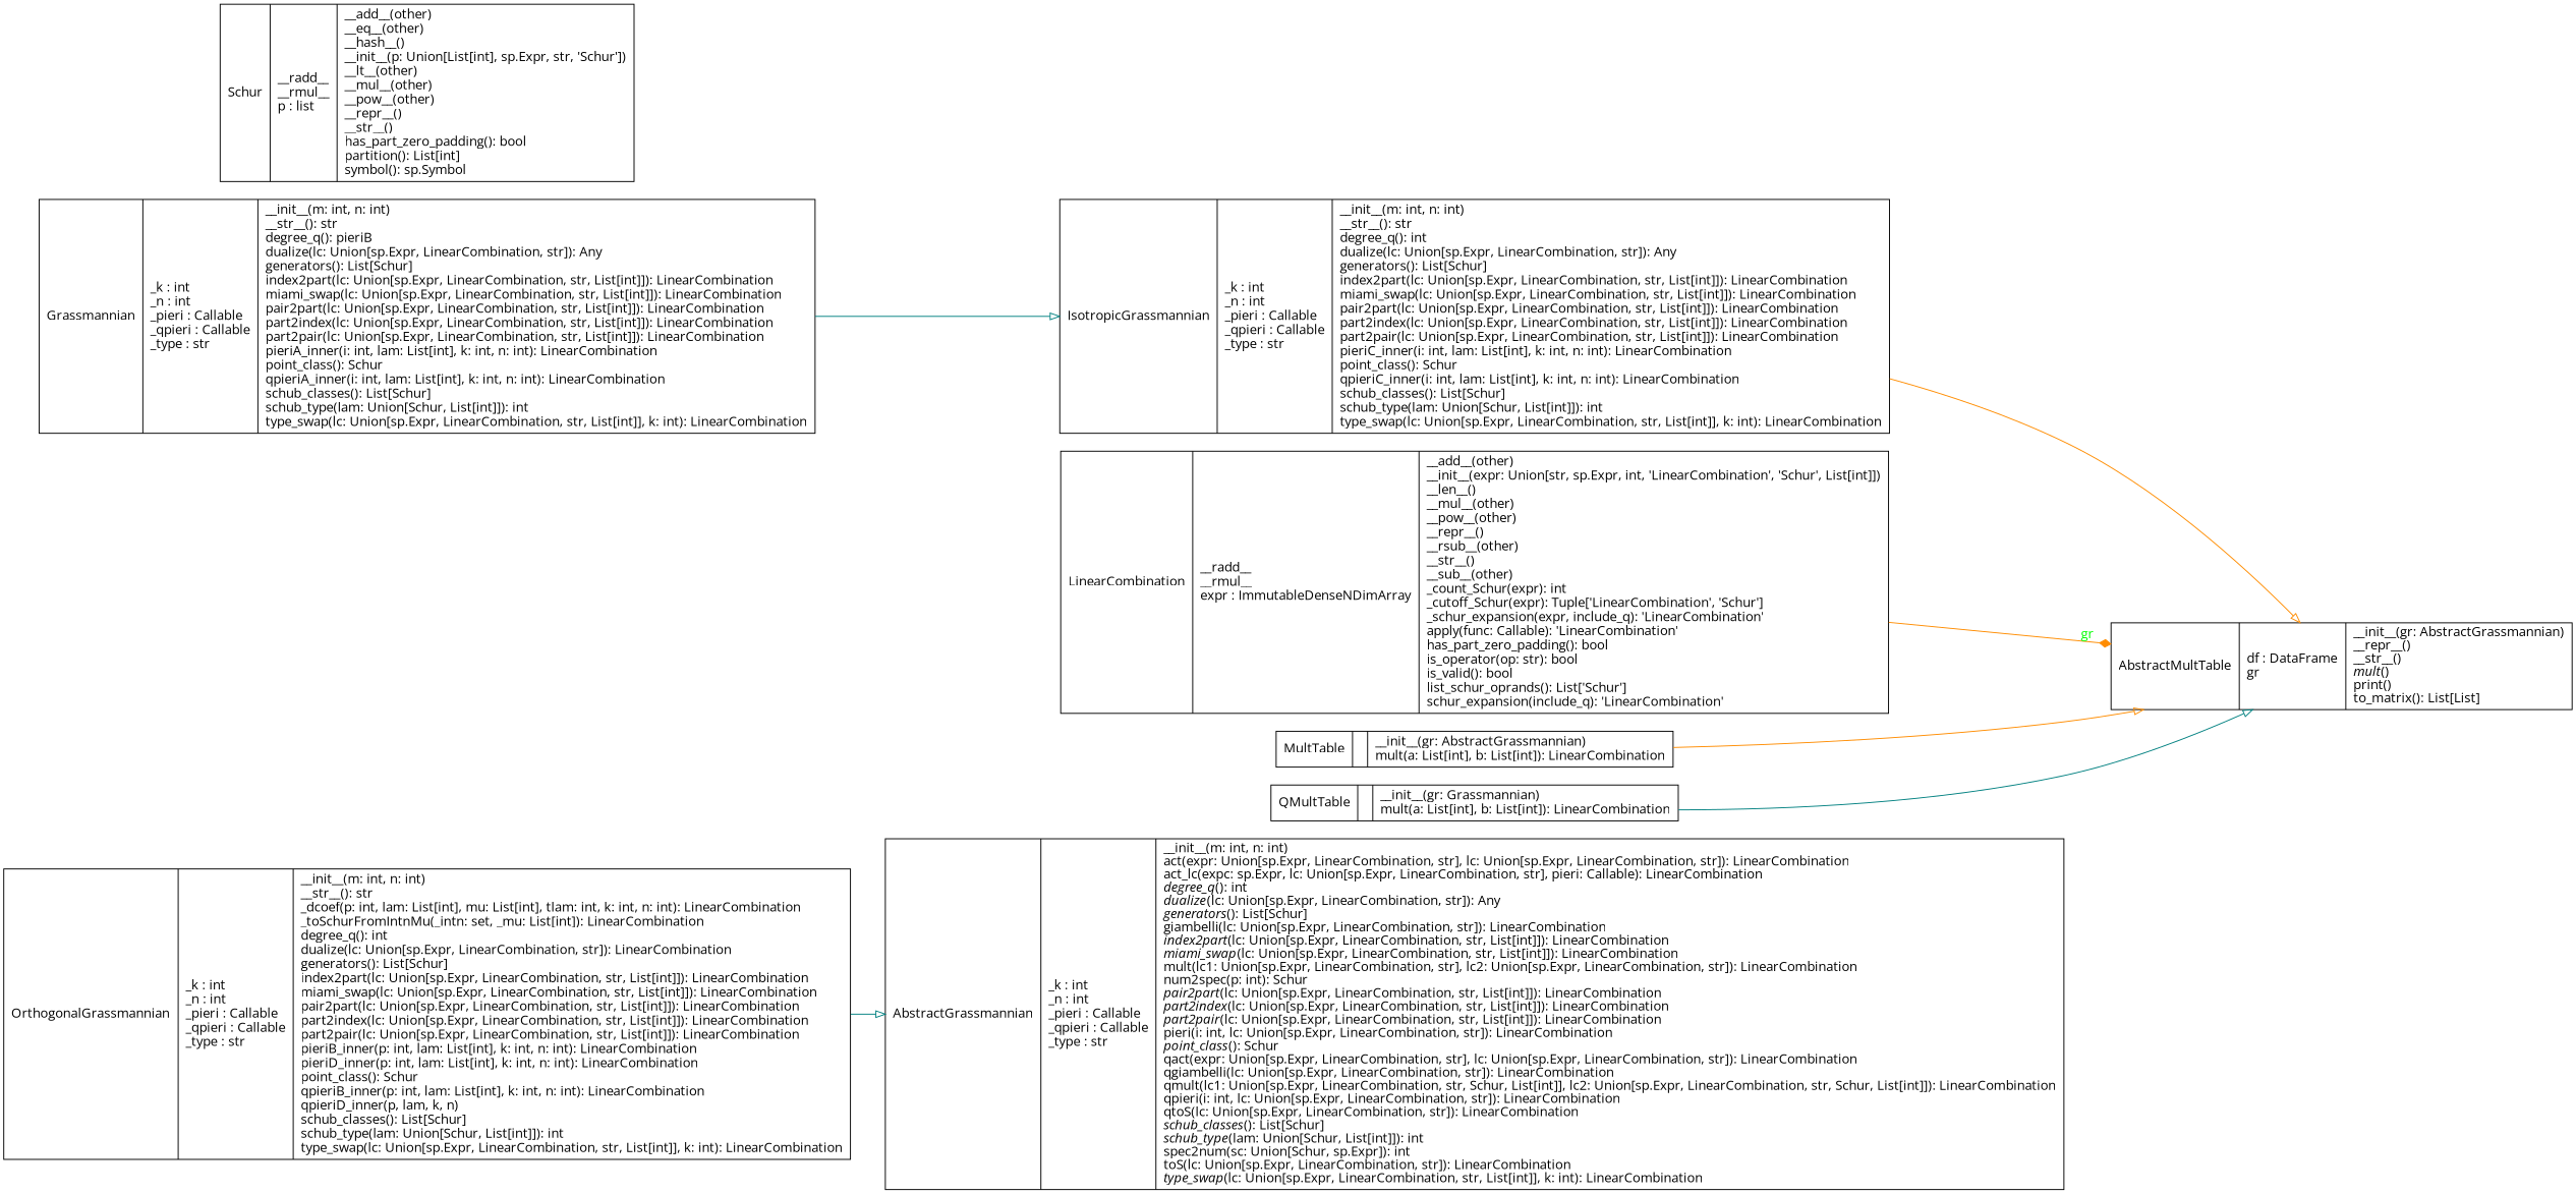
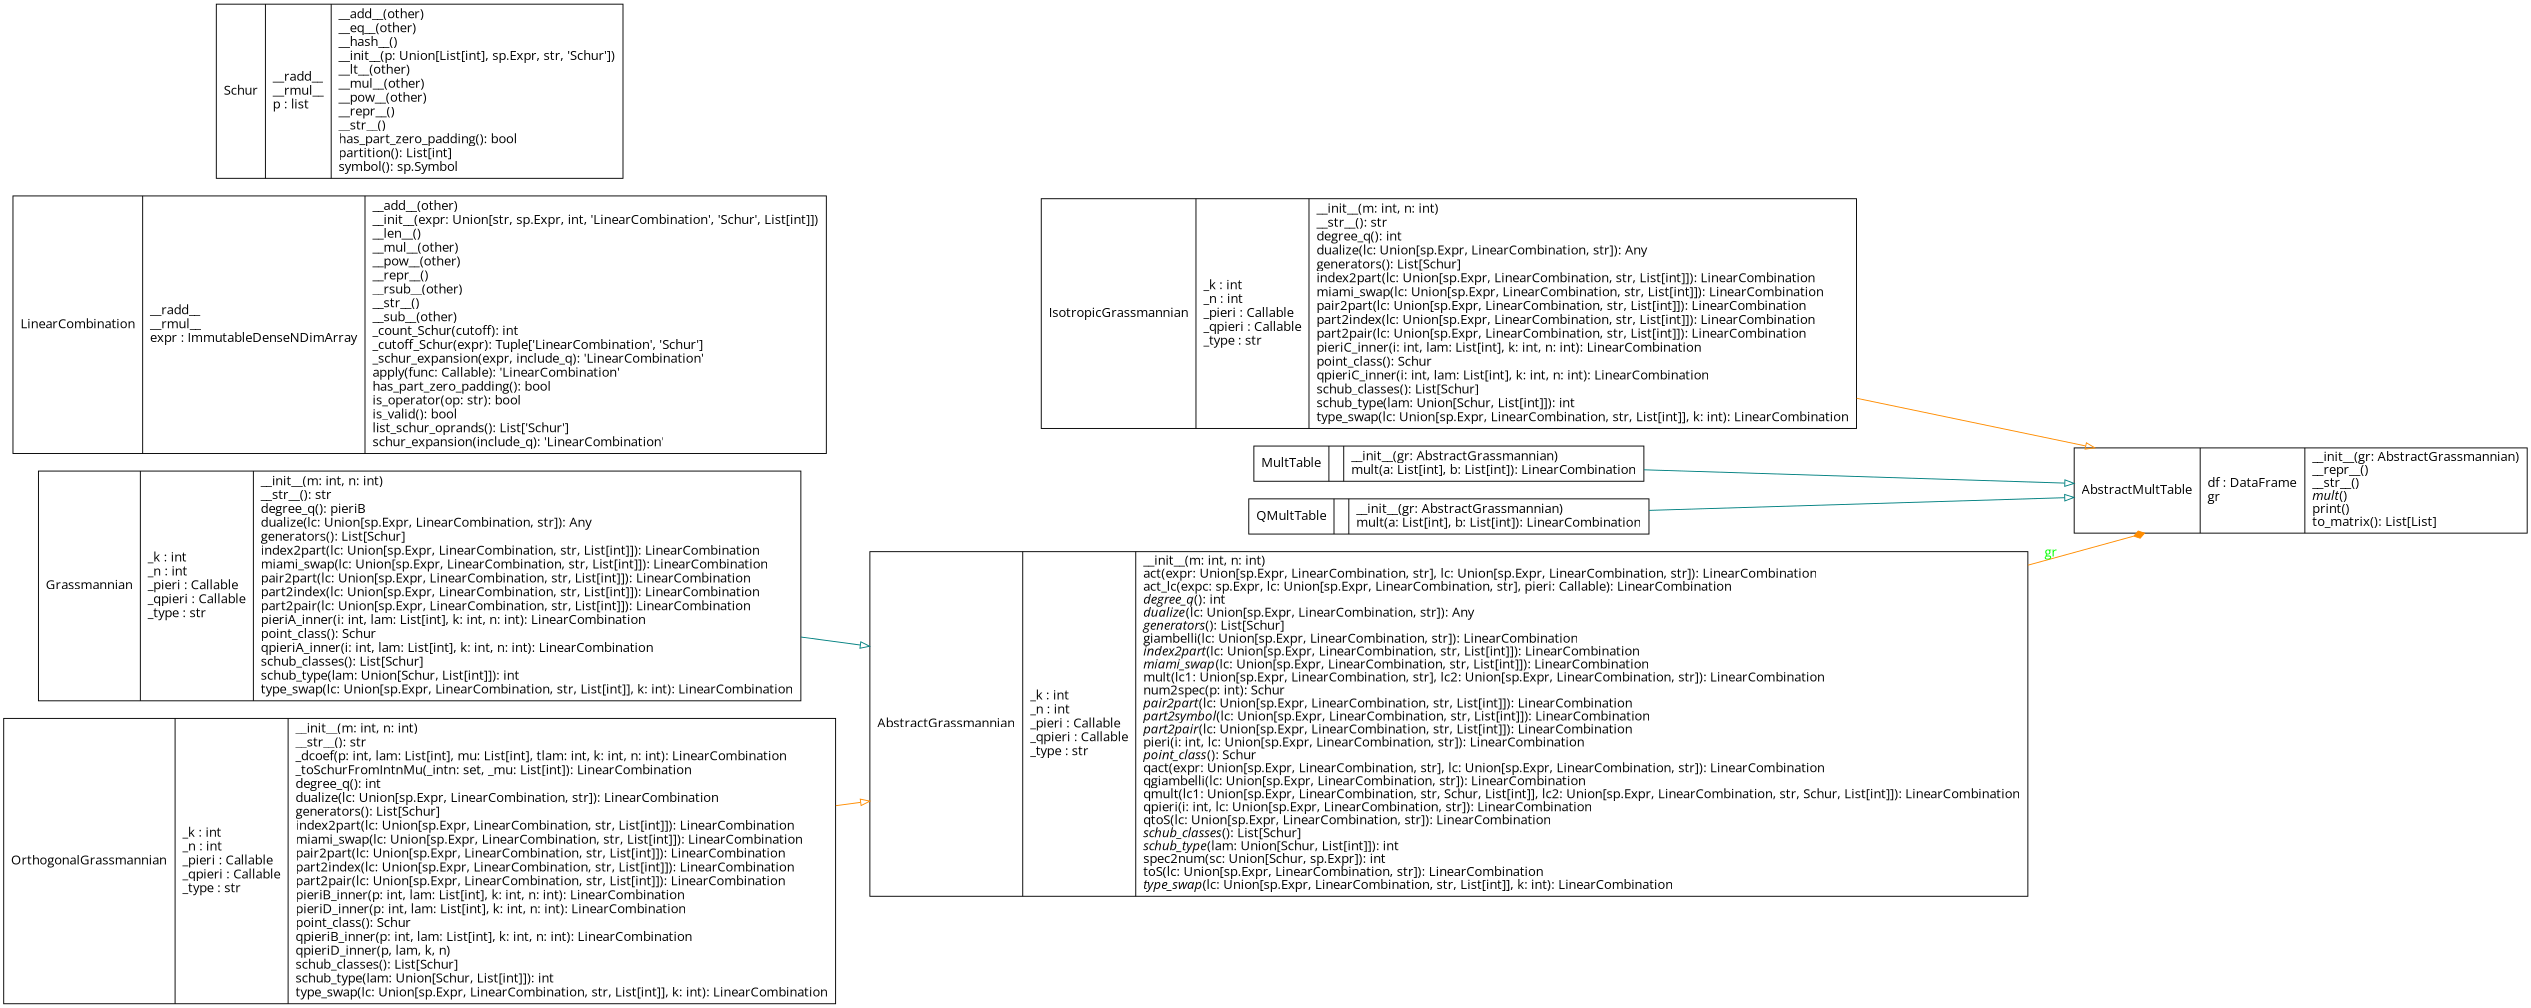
  digraph {
    fontname="Open Sans"
    rankdir=LR
    node [color=black fontcolor=black fontname="Open Sans" shape=record style=solid]
    edge [arrowhead=empty arrowtail=none color=darkorange fontname="Open Sans"]
-   n1 [label=<{AbstractGrassmannian|_k : int<br ALIGN="LEFT"/>_n : int<br ALIGN="LEFT"/>_pieri : Callable<br ALIGN="LEFT"/>_qpieri : Callable<br ALIGN="LEFT"/>_type : str<br ALIGN="LEFT"/>|__init__(m: int, n: int)<br ALIGN="LEFT"/>act(expr: Union[sp.Expr, LinearCombination, str], lc: Union[sp.Expr, LinearCombination, str]): LinearCombination<br ALIGN="LEFT"/>act_lc(expc: sp.Expr, lc: Union[sp.Expr, LinearCombination, str], pieri: Callable): LinearCombination<br ALIGN="LEFT"/><I>degree_q</I>(): int<br ALIGN="LEFT"/><I>dualize</I>(lc: Union[sp.Expr, LinearCombination, str]): Any<br ALIGN="LEFT"/><I>generators</I>(): List[Schur]<br ALIGN="LEFT"/>giambelli(lc: Union[sp.Expr, LinearCombination, str]): LinearCombination<br ALIGN="LEFT"/><I>index2part</I>(lc: Union[sp.Expr, LinearCombination, str, List[int]]): LinearCombination<br ALIGN="LEFT"/><I>miami_swap</I>(lc: Union[sp.Expr, LinearCombination, str, List[int]]): LinearCombination<br ALIGN="LEFT"/>mult(lc1: Union[sp.Expr, LinearCombination, str], lc2: Union[sp.Expr, LinearCombination, str]): LinearCombination<br ALIGN="LEFT"/>num2spec(p: int): Schur<br ALIGN="LEFT"/><I>pair2part</I>(lc: Union[sp.Expr, LinearCombination, str, List[int]]): LinearCombination<br ALIGN="LEFT"/><I>part2index</I>(lc: Union[sp.Expr, LinearCombination, str, List[int]]): LinearCombination<br ALIGN="LEFT"/><I>part2pair</I>(lc: Union[sp.Expr, LinearCombination, str, List[int]]): LinearCombination<br ALIGN="LEFT"/>pieri(i: int, lc: Union[sp.Expr, LinearCombination, str]): LinearCombination<br ALIGN="LEFT"/><I>point_class</I>(): Schur<br ALIGN="LEFT"/>qact(expr: Union[sp.Expr, LinearCombination, str], lc: Union[sp.Expr, LinearCombination, str]): LinearCombination<br ALIGN="LEFT"/>qgiambelli(lc: Union[sp.Expr, LinearCombination, str]): LinearCombination<br ALIGN="LEFT"/>qmult(lc1: Union[sp.Expr, LinearCombination, str, Schur, List[int]], lc2: Union[sp.Expr, LinearCombination, str, Schur, List[int]]): LinearCombination<br ALIGN="LEFT"/>qpieri(i: int, lc: Union[sp.Expr, LinearCombination, str]): LinearCombination<br ALIGN="LEFT"/>qtoS(lc: Union[sp.Expr, LinearCombination, str]): LinearCombination<br ALIGN="LEFT"/><I>schub_classes</I>(): List[Schur]<br ALIGN="LEFT"/><I>schub_type</I>(lam: Union[Schur, List[int]]): int<br ALIGN="LEFT"/>spec2num(sc: Union[Schur, sp.Expr]): int<br ALIGN="LEFT"/>toS(lc: Union[sp.Expr, LinearCombination, str]): LinearCombination<br ALIGN="LEFT"/><I>type_swap</I>(lc: Union[sp.Expr, LinearCombination, str, List[int]], k: int): LinearCombination<br ALIGN="LEFT"/>}>]
+   n1 [label=<{AbstractGrassmannian|_k : int<br ALIGN="LEFT"/>_n : int<br ALIGN="LEFT"/>_pieri : Callable<br ALIGN="LEFT"/>_qpieri : Callable<br ALIGN="LEFT"/>_type : str<br ALIGN="LEFT"/>|__init__(m: int, n: int)<br ALIGN="LEFT"/>act(expr: Union[sp.Expr, LinearCombination, str], lc: Union[sp.Expr, LinearCombination, str]): LinearCombination<br ALIGN="LEFT"/>act_lc(expc: sp.Expr, lc: Union[sp.Expr, LinearCombination, str], pieri: Callable): LinearCombination<br ALIGN="LEFT"/><I>degree_q</I>(): int<br ALIGN="LEFT"/><I>dualize</I>(lc: Union[sp.Expr, LinearCombination, str]): Any<br ALIGN="LEFT"/><I>generators</I>(): List[Schur]<br ALIGN="LEFT"/>giambelli(lc: Union[sp.Expr, LinearCombination, str]): LinearCombination<br ALIGN="LEFT"/><I>index2part</I>(lc: Union[sp.Expr, LinearCombination, str, List[int]]): LinearCombination<br ALIGN="LEFT"/><I>miami_swap</I>(lc: Union[sp.Expr, LinearCombination, str, List[int]]): LinearCombination<br ALIGN="LEFT"/>mult(lc1: Union[sp.Expr, LinearCombination, str], lc2: Union[sp.Expr, LinearCombination, str]): LinearCombination<br ALIGN="LEFT"/>num2spec(p: int): Schur<br ALIGN="LEFT"/><I>pair2part</I>(lc: Union[sp.Expr, LinearCombination, str, List[int]]): LinearCombination<br ALIGN="LEFT"/><I>part2symbol</I>(lc: Union[sp.Expr, LinearCombination, str, List[int]]): LinearCombination<br ALIGN="LEFT"/><I>part2pair</I>(lc: Union[sp.Expr, LinearCombination, str, List[int]]): LinearCombination<br ALIGN="LEFT"/>pieri(i: int, lc: Union[sp.Expr, LinearCombination, str]): LinearCombination<br ALIGN="LEFT"/><I>point_class</I>(): Schur<br ALIGN="LEFT"/>qact(expr: Union[sp.Expr, LinearCombination, str], lc: Union[sp.Expr, LinearCombination, str]): LinearCombination<br ALIGN="LEFT"/>qgiambelli(lc: Union[sp.Expr, LinearCombination, str]): LinearCombination<br ALIGN="LEFT"/>qmult(lc1: Union[sp.Expr, LinearCombination, str, Schur, List[int]], lc2: Union[sp.Expr, LinearCombination, str, Schur, List[int]]): LinearCombination<br ALIGN="LEFT"/>qpieri(i: int, lc: Union[sp.Expr, LinearCombination, str]): LinearCombination<br ALIGN="LEFT"/>qtoS(lc: Union[sp.Expr, LinearCombination, str]): LinearCombination<br ALIGN="LEFT"/><I>schub_classes</I>(): List[Schur]<br ALIGN="LEFT"/><I>schub_type</I>(lam: Union[Schur, List[int]]): int<br ALIGN="LEFT"/>spec2num(sc: Union[Schur, sp.Expr]): int<br ALIGN="LEFT"/>toS(lc: Union[sp.Expr, LinearCombination, str]): LinearCombination<br ALIGN="LEFT"/><I>type_swap</I>(lc: Union[sp.Expr, LinearCombination, str, List[int]], k: int): LinearCombination<br ALIGN="LEFT"/>}>]
    n2 [label=<{AbstractMultTable|df : DataFrame<br ALIGN="LEFT"/>gr<br ALIGN="LEFT"/>|__init__(gr: AbstractGrassmannian)<br ALIGN="LEFT"/>__repr__()<br ALIGN="LEFT"/>__str__()<br ALIGN="LEFT"/><I>mult</I>()<br ALIGN="LEFT"/>print()<br ALIGN="LEFT"/>to_matrix(): List[List]<br ALIGN="LEFT"/>}>]
    n3 [label=<{Grassmannian|_k : int<br ALIGN="LEFT"/>_n : int<br ALIGN="LEFT"/>_pieri : Callable<br ALIGN="LEFT"/>_qpieri : Callable<br ALIGN="LEFT"/>_type : str<br ALIGN="LEFT"/>|__init__(m: int, n: int)<br ALIGN="LEFT"/>__str__(): str<br ALIGN="LEFT"/>degree_q(): pieriB<br ALIGN="LEFT"/>dualize(lc: Union[sp.Expr, LinearCombination, str]): Any<br ALIGN="LEFT"/>generators(): List[Schur]<br ALIGN="LEFT"/>index2part(lc: Union[sp.Expr, LinearCombination, str, List[int]]): LinearCombination<br ALIGN="LEFT"/>miami_swap(lc: Union[sp.Expr, LinearCombination, str, List[int]]): LinearCombination<br ALIGN="LEFT"/>pair2part(lc: Union[sp.Expr, LinearCombination, str, List[int]]): LinearCombination<br ALIGN="LEFT"/>part2index(lc: Union[sp.Expr, LinearCombination, str, List[int]]): LinearCombination<br ALIGN="LEFT"/>part2pair(lc: Union[sp.Expr, LinearCombination, str, List[int]]): LinearCombination<br ALIGN="LEFT"/>pieriA_inner(i: int, lam: List[int], k: int, n: int): LinearCombination<br ALIGN="LEFT"/>point_class(): Schur<br ALIGN="LEFT"/>qpieriA_inner(i: int, lam: List[int], k: int, n: int): LinearCombination<br ALIGN="LEFT"/>schub_classes(): List[Schur]<br ALIGN="LEFT"/>schub_type(lam: Union[Schur, List[int]]): int<br ALIGN="LEFT"/>type_swap(lc: Union[sp.Expr, LinearCombination, str, List[int]], k: int): LinearCombination<br ALIGN="LEFT"/>}>]
    n4 [label=<{IsotropicGrassmannian|_k : int<br ALIGN="LEFT"/>_n : int<br ALIGN="LEFT"/>_pieri : Callable<br ALIGN="LEFT"/>_qpieri : Callable<br ALIGN="LEFT"/>_type : str<br ALIGN="LEFT"/>|__init__(m: int, n: int)<br ALIGN="LEFT"/>__str__(): str<br ALIGN="LEFT"/>degree_q(): int<br ALIGN="LEFT"/>dualize(lc: Union[sp.Expr, LinearCombination, str]): Any<br ALIGN="LEFT"/>generators(): List[Schur]<br ALIGN="LEFT"/>index2part(lc: Union[sp.Expr, LinearCombination, str, List[int]]): LinearCombination<br ALIGN="LEFT"/>miami_swap(lc: Union[sp.Expr, LinearCombination, str, List[int]]): LinearCombination<br ALIGN="LEFT"/>pair2part(lc: Union[sp.Expr, LinearCombination, str, List[int]]): LinearCombination<br ALIGN="LEFT"/>part2index(lc: Union[sp.Expr, LinearCombination, str, List[int]]): LinearCombination<br ALIGN="LEFT"/>part2pair(lc: Union[sp.Expr, LinearCombination, str, List[int]]): LinearCombination<br ALIGN="LEFT"/>pieriC_inner(i: int, lam: List[int], k: int, n: int): LinearCombination<br ALIGN="LEFT"/>point_class(): Schur<br ALIGN="LEFT"/>qpieriC_inner(i: int, lam: List[int], k: int, n: int): LinearCombination<br ALIGN="LEFT"/>schub_classes(): List[Schur]<br ALIGN="LEFT"/>schub_type(lam: Union[Schur, List[int]]): int<br ALIGN="LEFT"/>type_swap(lc: Union[sp.Expr, LinearCombination, str, List[int]], k: int): LinearCombination<br ALIGN="LEFT"/>}>]
-   n5 [label=<{LinearCombination|__radd__<br ALIGN="LEFT"/>__rmul__<br ALIGN="LEFT"/>expr : ImmutableDenseNDimArray<br ALIGN="LEFT"/>|__add__(other)<br ALIGN="LEFT"/>__init__(expr: Union[str, sp.Expr, int, 'LinearCombination', 'Schur', List[int]])<br ALIGN="LEFT"/>__len__()<br ALIGN="LEFT"/>__mul__(other)<br ALIGN="LEFT"/>__pow__(other)<br ALIGN="LEFT"/>__repr__()<br ALIGN="LEFT"/>__rsub__(other)<br ALIGN="LEFT"/>__str__()<br ALIGN="LEFT"/>__sub__(other)<br ALIGN="LEFT"/>_count_Schur(expr): int<br ALIGN="LEFT"/>_cutoff_Schur(expr): Tuple['LinearCombination', 'Schur']<br ALIGN="LEFT"/>_schur_expansion(expr, include_q): 'LinearCombination'<br ALIGN="LEFT"/>apply(func: Callable): 'LinearCombination'<br ALIGN="LEFT"/>has_part_zero_padding(): bool<br ALIGN="LEFT"/>is_operator(op: str): bool<br ALIGN="LEFT"/>is_valid(): bool<br ALIGN="LEFT"/>list_schur_oprands(): List['Schur']<br ALIGN="LEFT"/>schur_expansion(include_q): 'LinearCombination'<br ALIGN="LEFT"/>}>]
+   n5 [label=<{LinearCombination|__radd__<br ALIGN="LEFT"/>__rmul__<br ALIGN="LEFT"/>expr : ImmutableDenseNDimArray<br ALIGN="LEFT"/>|__add__(other)<br ALIGN="LEFT"/>__init__(expr: Union[str, sp.Expr, int, 'LinearCombination', 'Schur', List[int]])<br ALIGN="LEFT"/>__len__()<br ALIGN="LEFT"/>__mul__(other)<br ALIGN="LEFT"/>__pow__(other)<br ALIGN="LEFT"/>__repr__()<br ALIGN="LEFT"/>__rsub__(other)<br ALIGN="LEFT"/>__str__()<br ALIGN="LEFT"/>__sub__(other)<br ALIGN="LEFT"/>_count_Schur(cutoff): int<br ALIGN="LEFT"/>_cutoff_Schur(expr): Tuple['LinearCombination', 'Schur']<br ALIGN="LEFT"/>_schur_expansion(expr, include_q): 'LinearCombination'<br ALIGN="LEFT"/>apply(func: Callable): 'LinearCombination'<br ALIGN="LEFT"/>has_part_zero_padding(): bool<br ALIGN="LEFT"/>is_operator(op: str): bool<br ALIGN="LEFT"/>is_valid(): bool<br ALIGN="LEFT"/>list_schur_oprands(): List['Schur']<br ALIGN="LEFT"/>schur_expansion(include_q): 'LinearCombination'<br ALIGN="LEFT"/>}>]
    n6 [label=<{MultTable|<br ALIGN="LEFT"/>|__init__(gr: AbstractGrassmannian)<br ALIGN="LEFT"/>mult(a: List[int], b: List[int]): LinearCombination<br ALIGN="LEFT"/>}>]
    n7 [label=<{OrthogonalGrassmannian|_k : int<br ALIGN="LEFT"/>_n : int<br ALIGN="LEFT"/>_pieri : Callable<br ALIGN="LEFT"/>_qpieri : Callable<br ALIGN="LEFT"/>_type : str<br ALIGN="LEFT"/>|__init__(m: int, n: int)<br ALIGN="LEFT"/>__str__(): str<br ALIGN="LEFT"/>_dcoef(p: int, lam: List[int], mu: List[int], tlam: int, k: int, n: int): LinearCombination<br ALIGN="LEFT"/>_toSchurFromIntnMu(_intn: set, _mu: List[int]): LinearCombination<br ALIGN="LEFT"/>degree_q(): int<br ALIGN="LEFT"/>dualize(lc: Union[sp.Expr, LinearCombination, str]): LinearCombination<br ALIGN="LEFT"/>generators(): List[Schur]<br ALIGN="LEFT"/>index2part(lc: Union[sp.Expr, LinearCombination, str, List[int]]): LinearCombination<br ALIGN="LEFT"/>miami_swap(lc: Union[sp.Expr, LinearCombination, str, List[int]]): LinearCombination<br ALIGN="LEFT"/>pair2part(lc: Union[sp.Expr, LinearCombination, str, List[int]]): LinearCombination<br ALIGN="LEFT"/>part2index(lc: Union[sp.Expr, LinearCombination, str, List[int]]): LinearCombination<br ALIGN="LEFT"/>part2pair(lc: Union[sp.Expr, LinearCombination, str, List[int]]): LinearCombination<br ALIGN="LEFT"/>pieriB_inner(p: int, lam: List[int], k: int, n: int): LinearCombination<br ALIGN="LEFT"/>pieriD_inner(p: int, lam: List[int], k: int, n: int): LinearCombination<br ALIGN="LEFT"/>point_class(): Schur<br ALIGN="LEFT"/>qpieriB_inner(p: int, lam: List[int], k: int, n: int): LinearCombination<br ALIGN="LEFT"/>qpieriD_inner(p, lam, k, n)<br ALIGN="LEFT"/>schub_classes(): List[Schur]<br ALIGN="LEFT"/>schub_type(lam: Union[Schur, List[int]]): int<br ALIGN="LEFT"/>type_swap(lc: Union[sp.Expr, LinearCombination, str, List[int]], k: int): LinearCombination<br ALIGN="LEFT"/>}>]
-   n8 [label=<{QMultTable|<br ALIGN="LEFT"/>|__init__(gr: Grassmannian)<br ALIGN="LEFT"/>mult(a: List[int], b: List[int]): LinearCombination<br ALIGN="LEFT"/>}>]
+   n8 [label=<{QMultTable|<br ALIGN="LEFT"/>|__init__(gr: AbstractGrassmannian)<br ALIGN="LEFT"/>mult(a: List[int], b: List[int]): LinearCombination<br ALIGN="LEFT"/>}>]
    n9 [label=<{Schur|__radd__<br ALIGN="LEFT"/>__rmul__<br ALIGN="LEFT"/>p : list<br ALIGN="LEFT"/>|__add__(other)<br ALIGN="LEFT"/>__eq__(other)<br ALIGN="LEFT"/>__hash__()<br ALIGN="LEFT"/>__init__(p: Union[List[int], sp.Expr, str, 'Schur'])<br ALIGN="LEFT"/>__lt__(other)<br ALIGN="LEFT"/>__mul__(other)<br ALIGN="LEFT"/>__pow__(other)<br ALIGN="LEFT"/>__repr__()<br ALIGN="LEFT"/>__str__()<br ALIGN="LEFT"/>has_part_zero_padding(): bool<br ALIGN="LEFT"/>partition(): List[int]<br ALIGN="LEFT"/>symbol(): sp.Symbol<br ALIGN="LEFT"/>}>]
-   n5 -> n2 [arrowhead=diamond fontcolor=green label=gr style=solid]
-   n3 -> n4 [color=teal]
+   n1 -> n2 [arrowhead=diamond fontcolor=green label=gr style=solid]
+   n3 -> n1 [color=teal]
    n4 -> n2
-   n6 -> n2
-   n7 -> n1 [color=teal]
+   n6 -> n2 [color=teal]
+   n7 -> n1
    n8 -> n2 [color=teal]
  }
